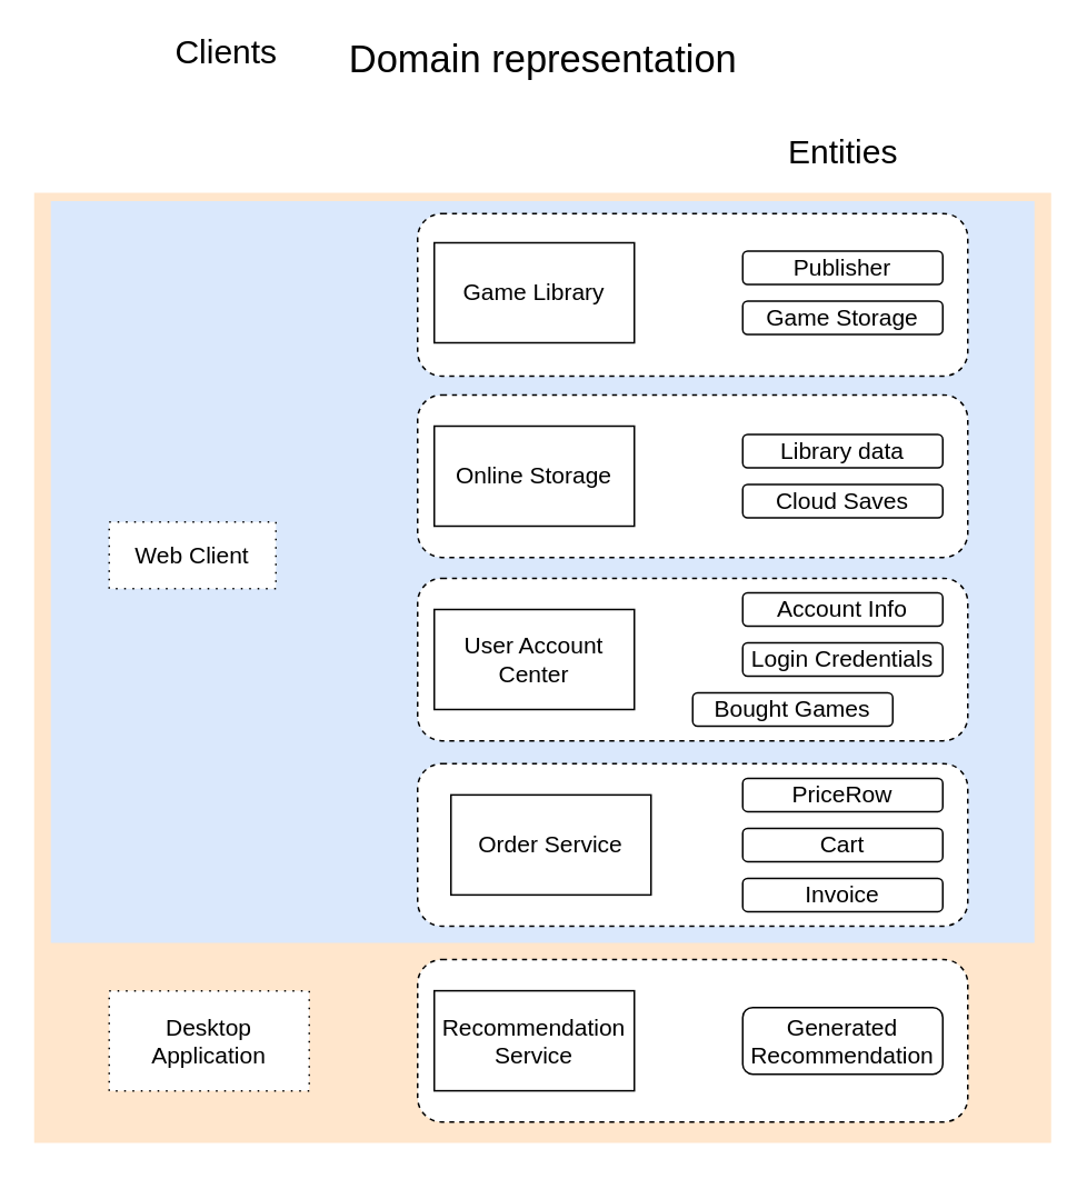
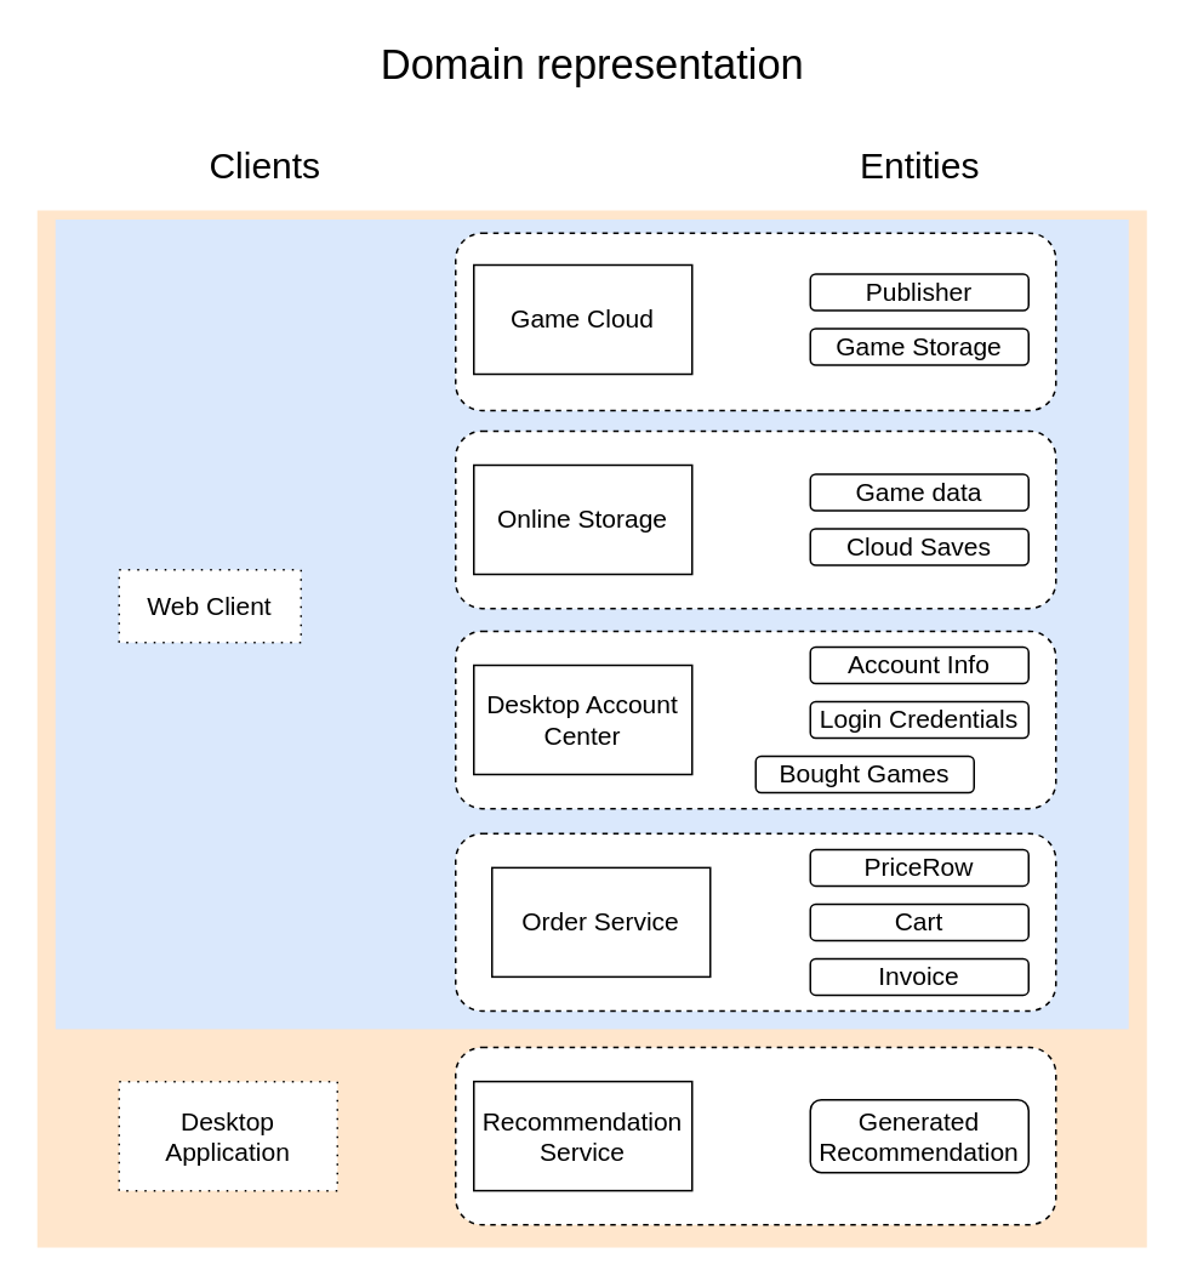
  <mxCell id="0" />
  <mxCell id="1" parent="0" />
  <mxCell id="2" value="" style="rounded=0;whiteSpace=wrap;html=1;dashed=1;dashPattern=1 4;fontSize=14;fillColor=#ffe6cc;strokeColor=none;" vertex="1" parent="1"><mxGeometry x="20" y="115" width="610" height="570" as="geometry" /></mxCell>
  <mxCell id="3" value="" style="rounded=0;whiteSpace=wrap;html=1;dashed=1;fontSize=14;dashPattern=1 4;fillColor=#dae8fc;strokeColor=none;" vertex="1" parent="1"><mxGeometry x="30" y="120" width="590" height="445" as="geometry" /></mxCell>
  <mxCell id="4" value="" style="rounded=1;whiteSpace=wrap;html=1;fontSize=14;dashed=1;" vertex="1" parent="1"><mxGeometry x="250" y="575" width="330" height="97.5" as="geometry" /></mxCell>
  <mxCell id="5" value="" style="rounded=1;whiteSpace=wrap;html=1;fontSize=14;dashed=1;" vertex="1" parent="1"><mxGeometry x="250" y="457.5" width="330" height="97.5" as="geometry" /></mxCell>
  <mxCell id="6" value="" style="rounded=1;whiteSpace=wrap;html=1;fontSize=14;dashed=1;" vertex="1" parent="1"><mxGeometry x="250" y="346.25" width="330" height="97.5" as="geometry" /></mxCell>
  <mxCell id="7" value="" style="rounded=1;whiteSpace=wrap;html=1;fontSize=14;dashed=1;" vertex="1" parent="1"><mxGeometry x="250" y="236.25" width="330" height="97.5" as="geometry" /></mxCell>
  <mxCell id="8" value="" style="rounded=1;whiteSpace=wrap;html=1;fontSize=14;dashed=1;" vertex="1" parent="1"><mxGeometry x="250" y="127.5" width="330" height="97.5" as="geometry" /></mxCell>
  <mxCell id="9" value="Domain representation" style="text;html=1;align=center;verticalAlign=middle;resizable=0;points=[];autosize=1;fontSize=23;" vertex="1" parent="1"><mxGeometry x="200" y="20" width="250" height="30" as="geometry" /></mxCell>
- <mxCell id="10" value="Game Library" style="rounded=0;whiteSpace=wrap;html=1;fontSize=14;" vertex="1" parent="1"><mxGeometry x="260" y="145" width="120" height="60" as="geometry" /></mxCell>
+ <mxCell id="10" value="Game Cloud" style="rounded=0;whiteSpace=wrap;html=1;fontSize=14;" vertex="1" parent="1"><mxGeometry x="260" y="145" width="120" height="60" as="geometry" /></mxCell>
  <mxCell id="11" value="Online Storage" style="rounded=0;whiteSpace=wrap;html=1;fontSize=14;" vertex="1" parent="1"><mxGeometry x="260" y="255" width="120" height="60" as="geometry" /></mxCell>
- <mxCell id="12" value="User Account Center" style="rounded=0;whiteSpace=wrap;html=1;fontSize=14;" vertex="1" parent="1"><mxGeometry x="260" y="365" width="120" height="60" as="geometry" /></mxCell>
+ <mxCell id="12" value="Desktop Account Center" style="rounded=0;whiteSpace=wrap;html=1;fontSize=14;" vertex="1" parent="1"><mxGeometry x="260" y="365" width="120" height="60" as="geometry" /></mxCell>
  <mxCell id="13" value="Order Service" style="rounded=0;whiteSpace=wrap;html=1;fontSize=14;" vertex="1" parent="1"><mxGeometry x="270" y="476.25" width="120" height="60" as="geometry" /></mxCell>
  <mxCell id="14" value="Recommendation Service" style="rounded=0;whiteSpace=wrap;html=1;fontSize=14;" vertex="1" parent="1"><mxGeometry x="260" y="593.75" width="120" height="60" as="geometry" /></mxCell>
  <mxCell id="15" value="Entities" style="text;html=1;align=center;verticalAlign=middle;resizable=0;points=[];autosize=1;fontSize=20;" vertex="1" parent="1"><mxGeometry x="465" y="75" width="80" height="30" as="geometry" /></mxCell>
  <mxCell id="16" value="Publisher" style="rounded=1;whiteSpace=wrap;html=1;fontSize=14;" vertex="1" parent="1"><mxGeometry x="445" y="150" width="120" height="20" as="geometry" /></mxCell>
  <mxCell id="17" value="Game Storage" style="rounded=1;whiteSpace=wrap;html=1;fontSize=14;" vertex="1" parent="1"><mxGeometry x="445" y="180" width="120" height="20" as="geometry" /></mxCell>
- <mxCell id="18" value="Library data" style="rounded=1;whiteSpace=wrap;html=1;fontSize=14;" vertex="1" parent="1"><mxGeometry x="445" y="260" width="120" height="20" as="geometry" /></mxCell>
+ <mxCell id="18" value="Game data" style="rounded=1;whiteSpace=wrap;html=1;fontSize=14;" vertex="1" parent="1"><mxGeometry x="445" y="260" width="120" height="20" as="geometry" /></mxCell>
  <mxCell id="19" value="Account Info" style="rounded=1;whiteSpace=wrap;html=1;fontSize=14;" vertex="1" parent="1"><mxGeometry x="445" y="355" width="120" height="20" as="geometry" /></mxCell>
  <mxCell id="20" value="Login Credentials" style="rounded=1;whiteSpace=wrap;html=1;fontSize=14;" vertex="1" parent="1"><mxGeometry x="445" y="385" width="120" height="20" as="geometry" /></mxCell>
  <mxCell id="21" value="Bought Games" style="rounded=1;whiteSpace=wrap;html=1;fontSize=14;" vertex="1" parent="1"><mxGeometry x="415" y="415" width="120" height="20" as="geometry" /></mxCell>
  <mxCell id="22" value="Cloud Saves" style="rounded=1;whiteSpace=wrap;html=1;fontSize=14;" vertex="1" parent="1"><mxGeometry x="445" y="290" width="120" height="20" as="geometry" /></mxCell>
  <mxCell id="23" value="PriceRow" style="rounded=1;whiteSpace=wrap;html=1;fontSize=14;" vertex="1" parent="1"><mxGeometry x="445" y="466.25" width="120" height="20" as="geometry" /></mxCell>
  <mxCell id="24" value="Cart" style="rounded=1;whiteSpace=wrap;html=1;fontSize=14;" vertex="1" parent="1"><mxGeometry x="445" y="496.25" width="120" height="20" as="geometry" /></mxCell>
  <mxCell id="25" value="Invoice" style="rounded=1;whiteSpace=wrap;html=1;fontSize=14;" vertex="1" parent="1"><mxGeometry x="445" y="526.25" width="120" height="20" as="geometry" /></mxCell>
  <mxCell id="26" value="Generated Recommendation" style="rounded=1;whiteSpace=wrap;html=1;fontSize=14;" vertex="1" parent="1"><mxGeometry x="445" y="603.75" width="120" height="40" as="geometry" /></mxCell>
- <mxCell id="27" value="Clients" style="text;html=1;align=center;verticalAlign=middle;resizable=0;points=[];autosize=1;fontSize=20;" vertex="1" parent="1"><mxGeometry x="95" y="15" width="80" height="30" as="geometry" /></mxCell>
+ <mxCell id="27" value="Clients" style="text;html=1;align=center;verticalAlign=middle;resizable=0;points=[];autosize=1;fontSize=20;" vertex="1" parent="1"><mxGeometry x="105" y="75" width="80" height="30" as="geometry" /></mxCell>
  <mxCell id="28" value="Web Client" style="rounded=0;whiteSpace=wrap;html=1;dashed=1;dashPattern=1 4;fontSize=14;" vertex="1" parent="1"><mxGeometry x="65" y="312.5" width="100" height="40" as="geometry" /></mxCell>
  <mxCell id="29" value="Desktop Application" style="rounded=0;whiteSpace=wrap;html=1;dashed=1;dashPattern=1 4;fontSize=14;" vertex="1" parent="1"><mxGeometry x="65" y="593.75" width="120" height="60" as="geometry" /></mxCell>
